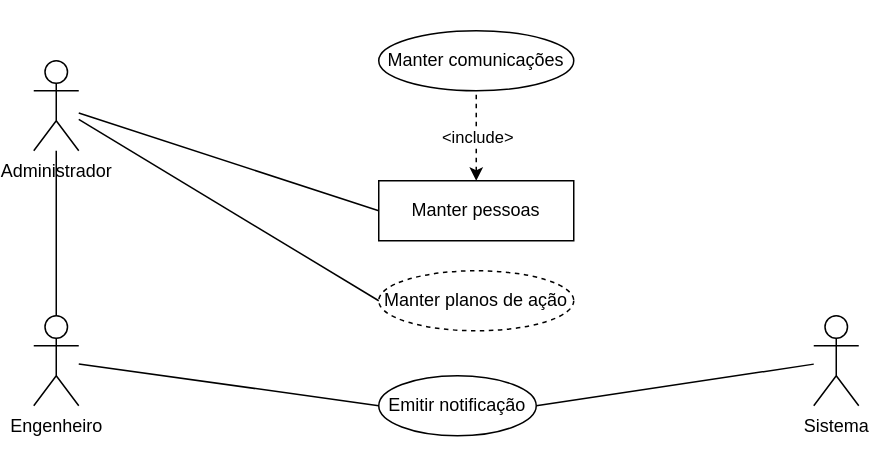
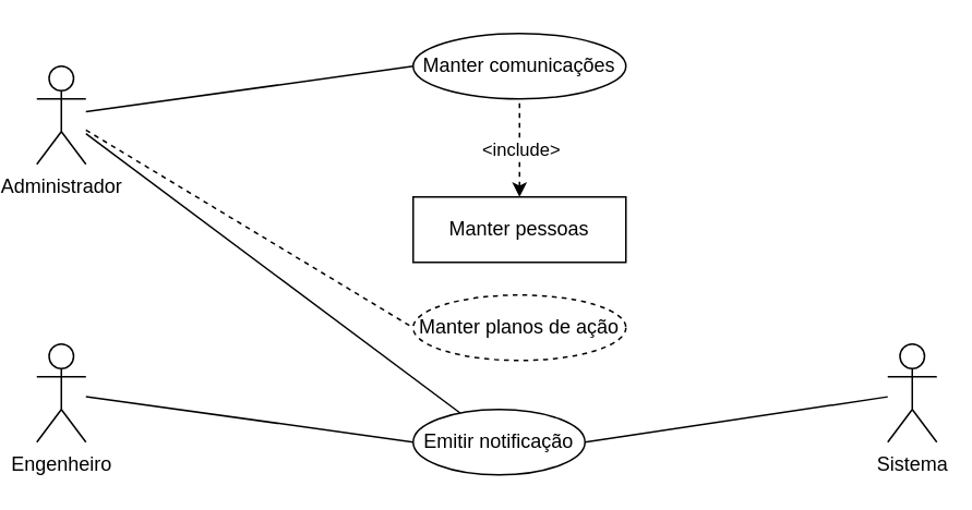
  <mxCell id="0" />
  <mxCell id="1" parent="0" />
  <mxCell id="2" value="Manter comunicações" style="ellipse;whiteSpace=wrap;html=1;" parent="1" vertex="1"><mxGeometry x="250" y="20" width="130" height="40" as="geometry" /></mxCell>
  <mxCell id="3" value="" style="edgeStyle=none;rounded=0;orthogonalLoop=1;jettySize=auto;html=1;endArrow=none;endFill=0;strokeColor=#000000;dashed=1;startArrow=classic;startFill=1;" parent="1" source="5" target="2" edge="1"><mxGeometry relative="1" as="geometry"><Array as="points" /></mxGeometry></mxCell>
  <mxCell id="4" value="&amp;lt;include&amp;gt;" style="edgeLabel;html=1;align=center;verticalAlign=middle;resizable=0;points=[];" parent="3" vertex="1" connectable="0"><mxGeometry x="-0.633" relative="1" as="geometry"><mxPoint y="-19" as="offset" /></mxGeometry></mxCell>
  <mxCell id="5" value="Manter pessoas" style="whiteSpace=wrap;html=1;rounded=0;" parent="1" vertex="1"><mxGeometry x="250" y="120" width="130" height="40" as="geometry" /></mxCell>
  <mxCell id="6" value="Manter planos de ação" style="ellipse;whiteSpace=wrap;html=1;dashed=1;" parent="1" vertex="1"><mxGeometry x="250" y="180" width="130" height="40" as="geometry" /></mxCell>
- <mxCell id="7" style="edgeStyle=none;rounded=0;orthogonalLoop=1;jettySize=auto;html=1;endArrow=none;endFill=0;" parent="1" source="10" target="15" edge="1"><mxGeometry relative="1" as="geometry" /></mxCell>
- <mxCell id="8" style="edgeStyle=none;rounded=0;orthogonalLoop=1;jettySize=auto;html=1;entryX=0;entryY=0.5;entryDx=0;entryDy=0;endArrow=none;endFill=0;" parent="1" source="10" target="5" edge="1"><mxGeometry relative="1" as="geometry" /></mxCell>
- <mxCell id="9" style="edgeStyle=none;rounded=0;orthogonalLoop=1;jettySize=auto;html=1;entryX=0;entryY=0.5;entryDx=0;entryDy=0;endArrow=none;endFill=0;" parent="1" source="10" target="6" edge="1"><mxGeometry relative="1" as="geometry" /></mxCell>
+ <mxCell id="7" style="edgeStyle=none;rounded=0;orthogonalLoop=1;jettySize=auto;html=1;entryX=0;entryY=0.5;entryDx=0;entryDy=0;endArrow=none;endFill=0;" parent="1" source="10" target="2" edge="1"><mxGeometry relative="1" as="geometry" /></mxCell>
+ <mxCell id="8" style="edgeStyle=none;rounded=0;orthogonalLoop=1;jettySize=auto;html=1;endArrow=none;endFill=0;" parent="1" source="10" target="13" edge="1"><mxGeometry relative="1" as="geometry" /></mxCell>
+ <mxCell id="9" style="edgeStyle=none;rounded=0;orthogonalLoop=1;jettySize=auto;html=1;entryX=0;entryY=0.5;entryDx=0;entryDy=0;endArrow=none;endFill=0;dashed=1;" parent="1" source="10" target="6" edge="1"><mxGeometry relative="1" as="geometry" /></mxCell>
  <mxCell id="10" value="Administrador&lt;br&gt;" style="shape=umlActor;verticalLabelPosition=bottom;verticalAlign=top;html=1;outlineConnect=0;" parent="1" vertex="1"><mxGeometry x="20" y="40" width="30" height="60" as="geometry" /></mxCell>
  <mxCell id="11" style="edgeStyle=none;rounded=0;orthogonalLoop=1;jettySize=auto;html=1;startArrow=none;startFill=0;endArrow=none;endFill=0;entryX=1;entryY=0.5;entryDx=0;entryDy=0;" parent="1" source="12" target="13" edge="1"><mxGeometry relative="1" as="geometry" /></mxCell>
  <mxCell id="12" value="Sistema" style="shape=umlActor;verticalLabelPosition=bottom;verticalAlign=top;html=1;outlineConnect=0;" parent="1" vertex="1"><mxGeometry x="540" y="210" width="30" height="60" as="geometry" /></mxCell>
  <mxCell id="13" value="Emitir notificação" style="ellipse;whiteSpace=wrap;html=1;" parent="1" vertex="1"><mxGeometry x="250" y="250" width="105" height="40" as="geometry" /></mxCell>
  <mxCell id="14" style="rounded=0;orthogonalLoop=1;jettySize=auto;html=1;entryX=0;entryY=0.5;entryDx=0;entryDy=0;endArrow=none;endFill=0;" edge="1" parent="1" source="15" target="13"><mxGeometry relative="1" as="geometry" /></mxCell>
  <mxCell id="15" value="Engenheiro" style="shape=umlActor;verticalLabelPosition=bottom;verticalAlign=top;html=1;outlineConnect=0;" vertex="1" parent="1"><mxGeometry x="20" y="210" width="30" height="60" as="geometry" /></mxCell>
